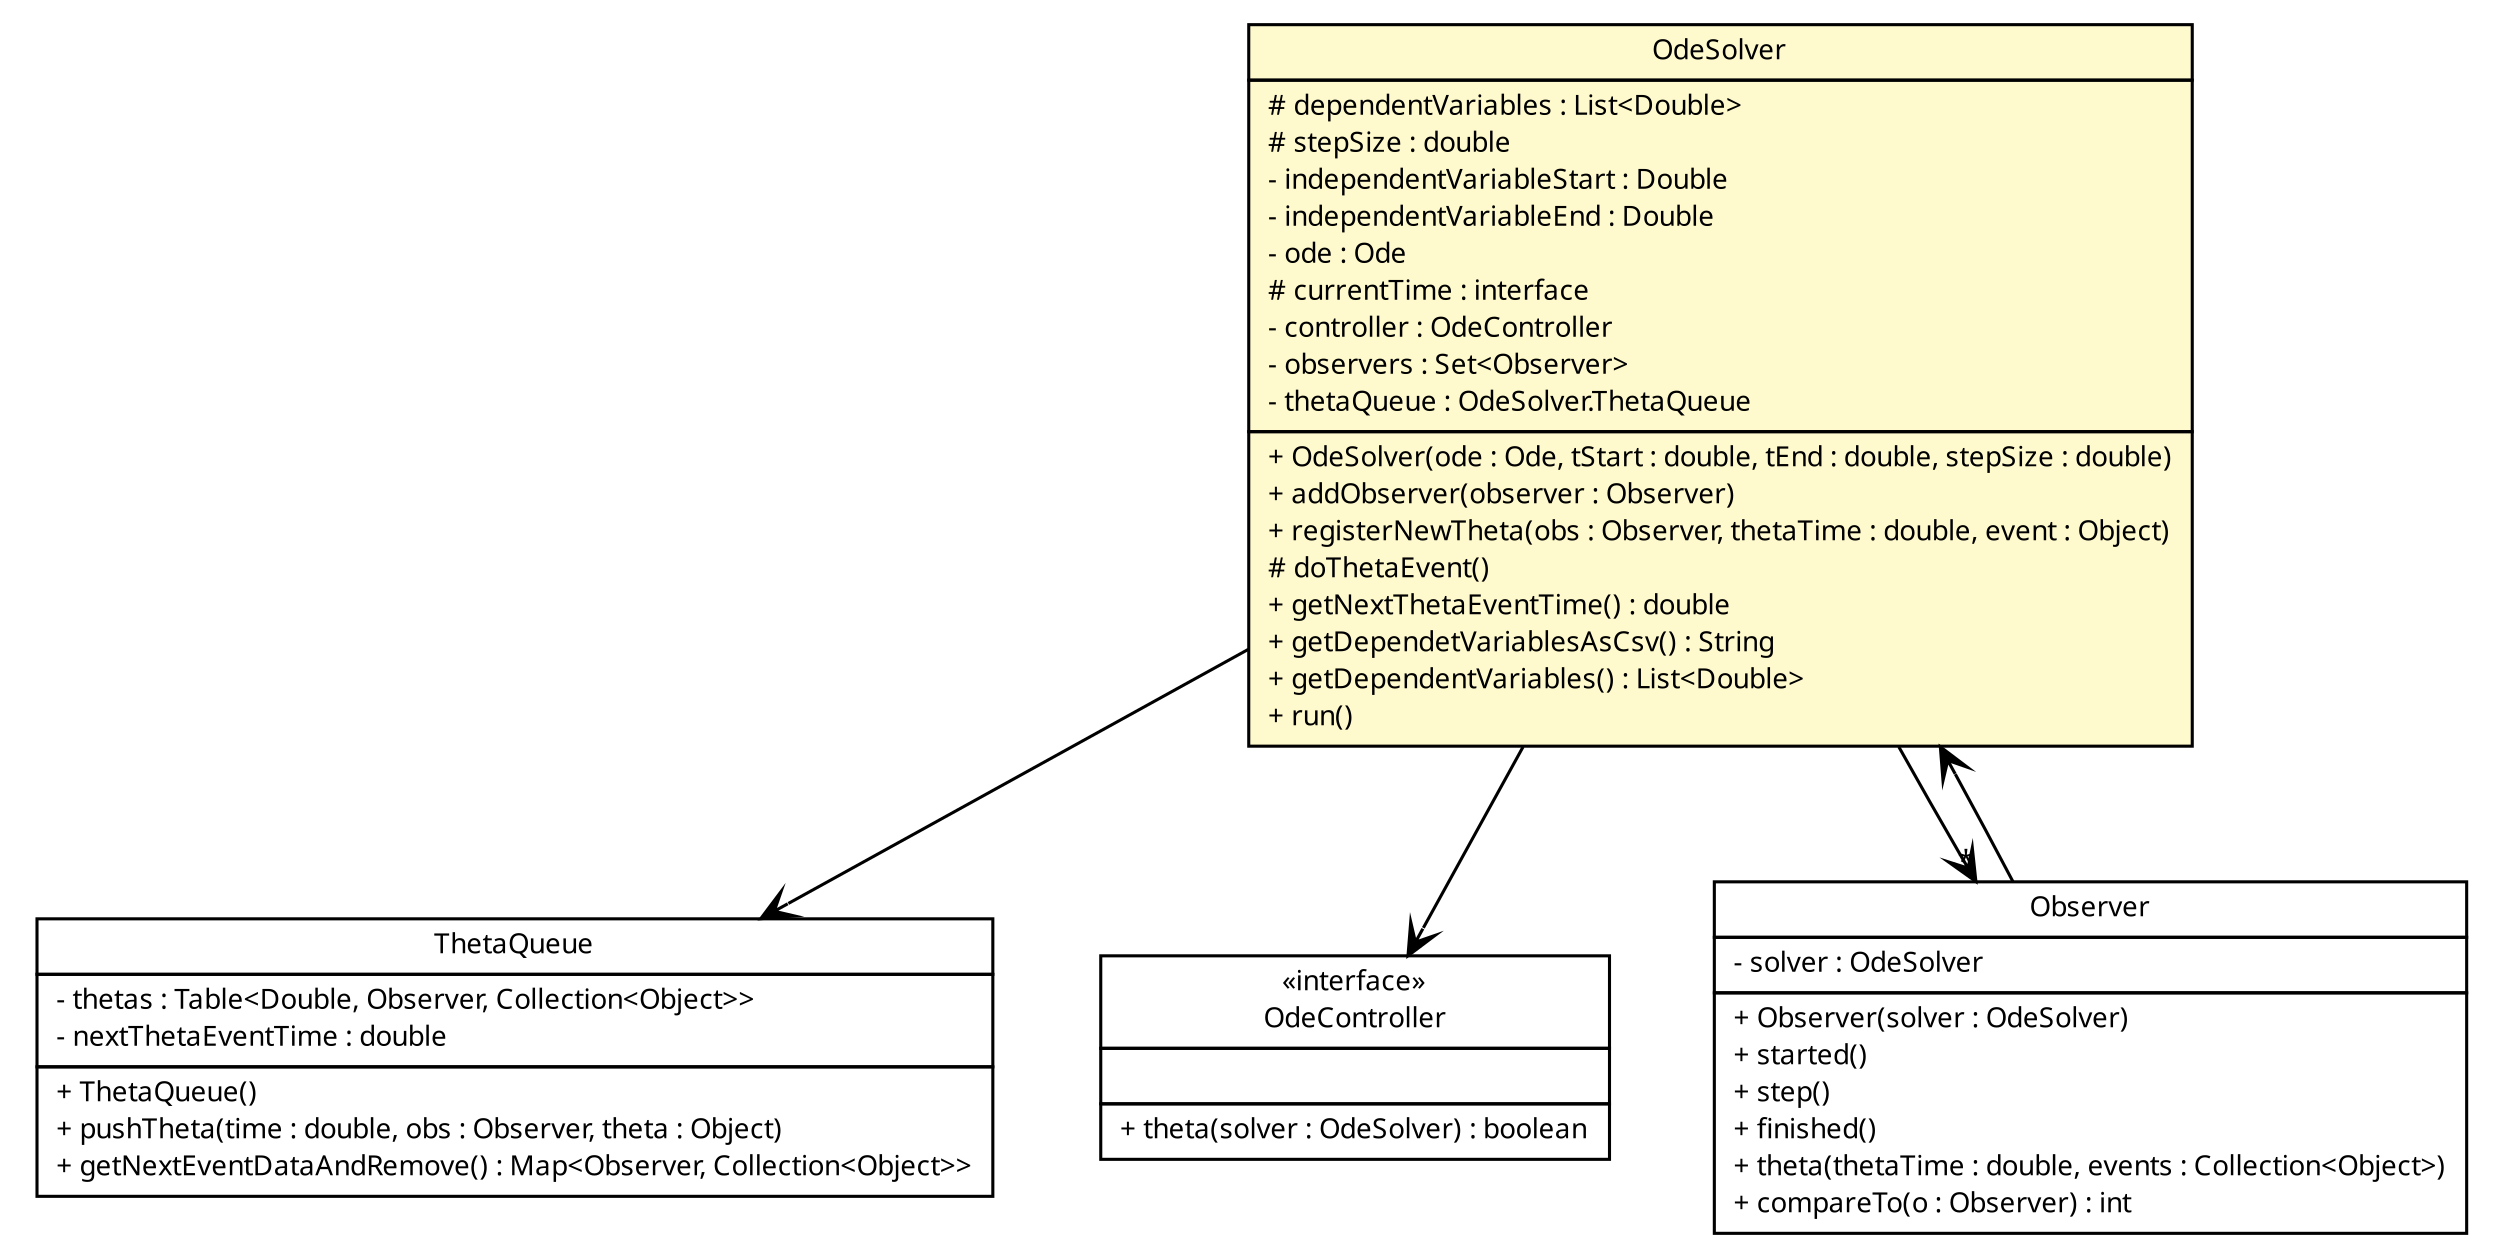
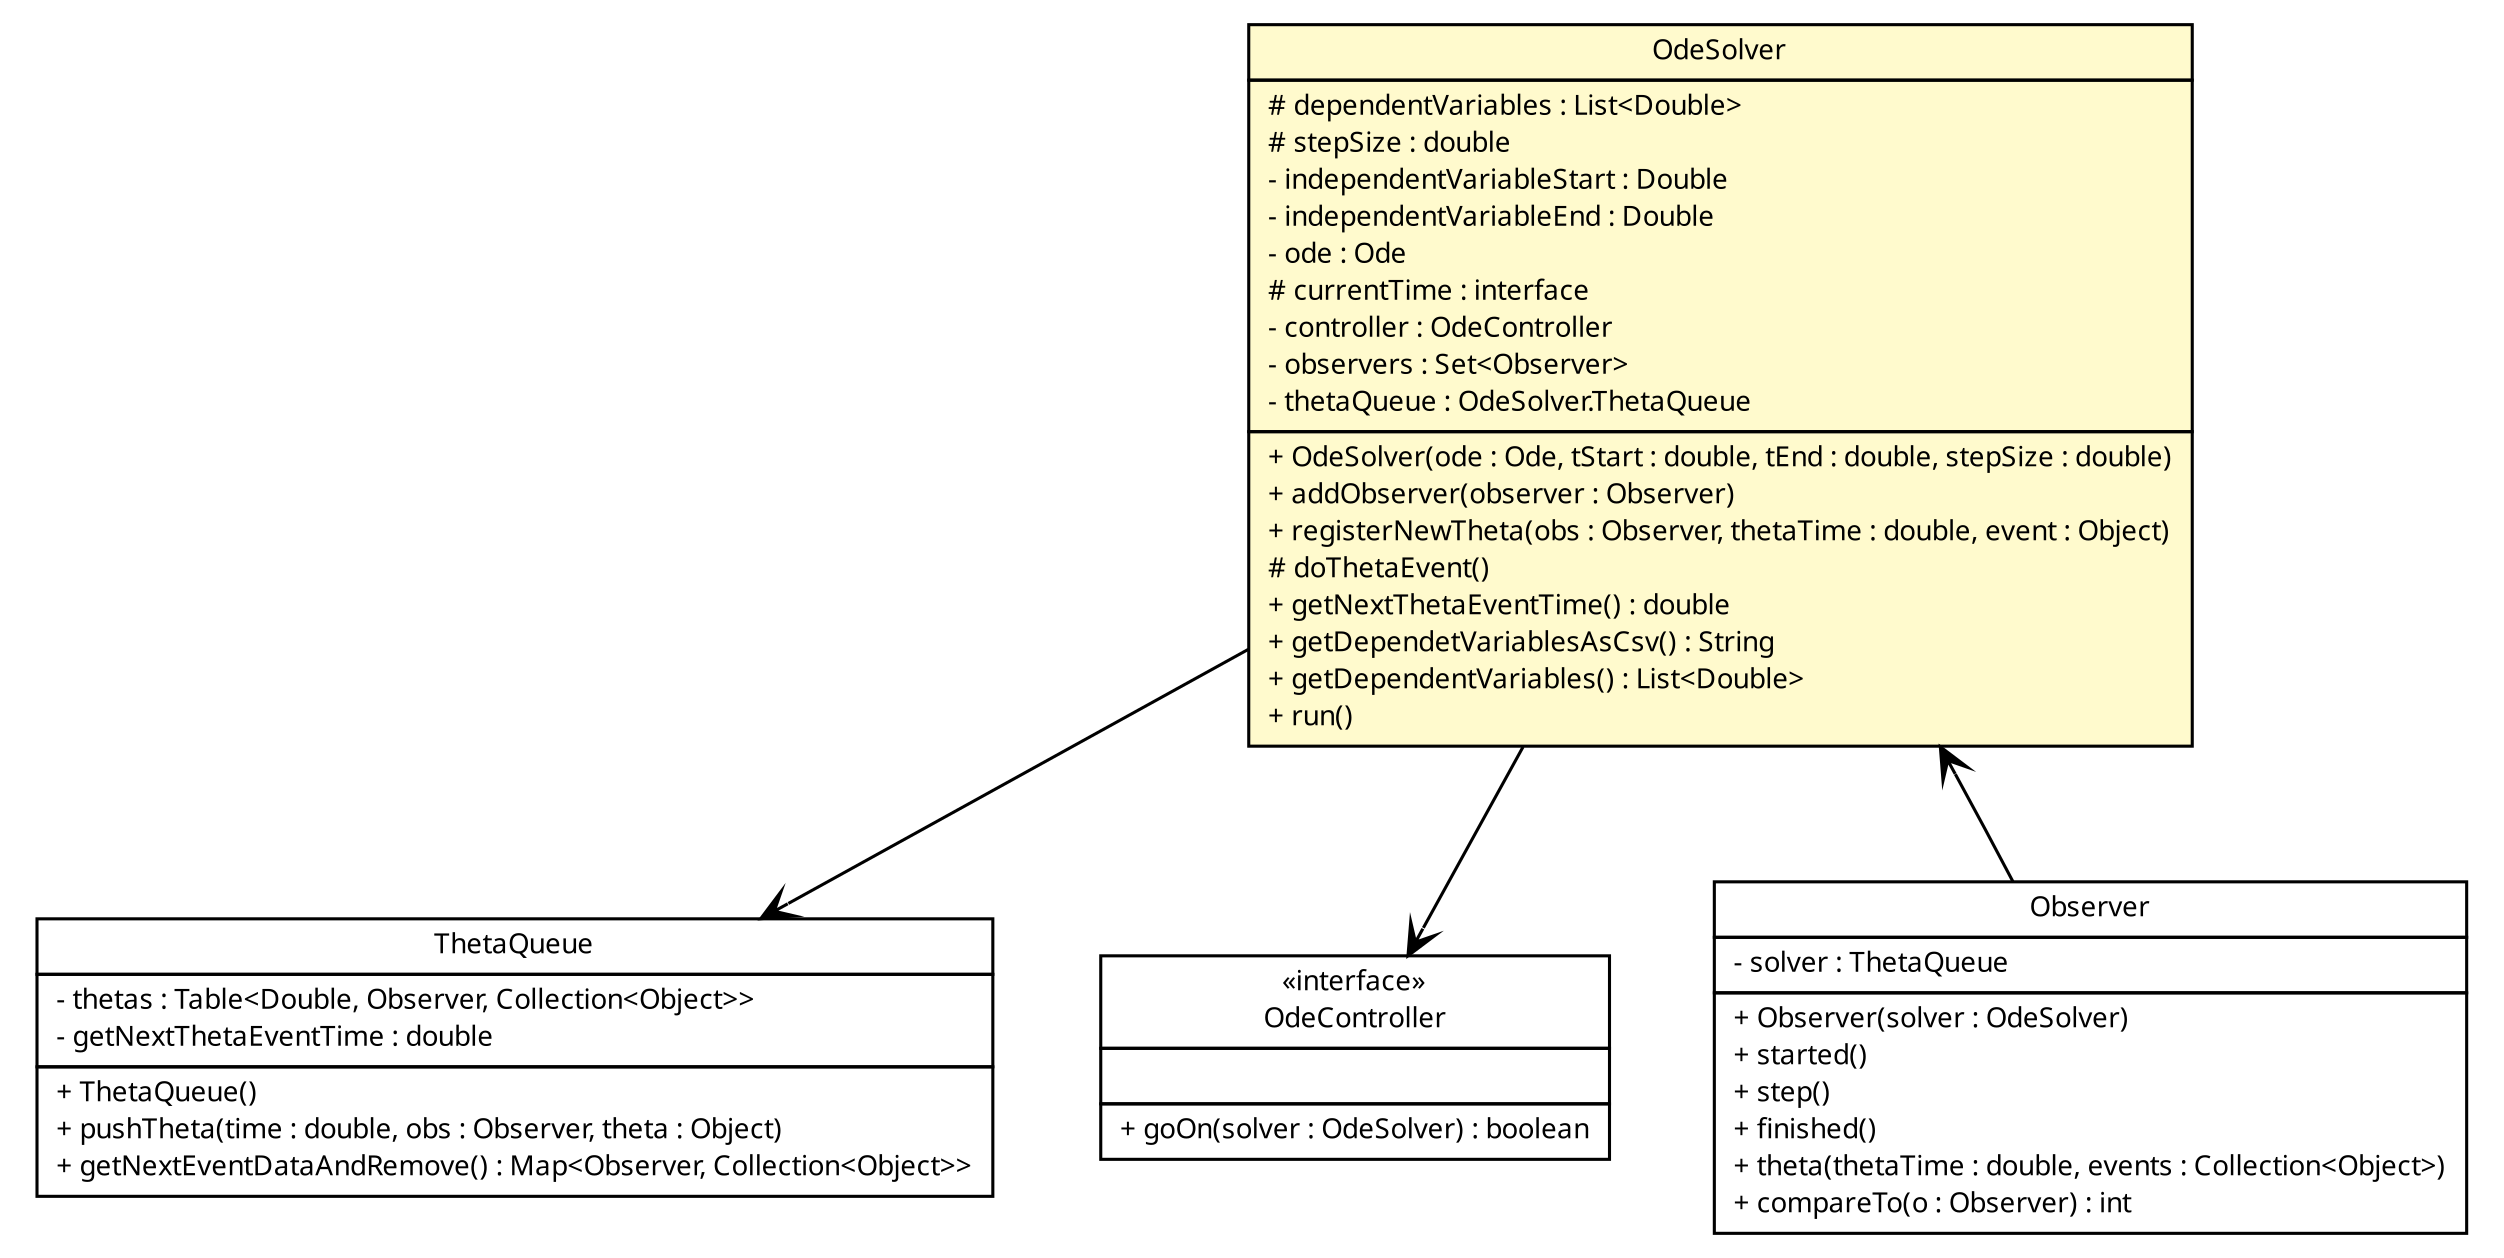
  digraph {
    nodesep=0.25
    ranksep=0.5
    node [fontcolor=black fontname="Trebuchet MS" fontsize=9.0 shape=plaintext]
    edge [arrowhead=open color=black fontcolor=black fontname="Trebuchet MS" fontsize=10.0 headport=p labelfontname="Trebuchet MS" labelfontsize=10 tailport=p]
    n1 [label=<<table title="broadwick.odesolver.OdeSolver" border="0" cellborder="1" cellspacing="0" cellpadding="2" port="p" bgcolor="lemonChiffon" href="./OdeSolver.html"> 		<tr><td><table border="0" cellspacing="0" cellpadding="1"> <tr><td align="center" balign="center"><font face="Trebuchet MS"> OdeSolver </font></td></tr> 		</table></td></tr> 		<tr><td><table border="0" cellspacing="0" cellpadding="1"> <tr><td align="left" balign="left"> # dependentVariables : List&lt;Double&gt; </td></tr> <tr><td align="left" balign="left"> # stepSize : double </td></tr> <tr><td align="left" balign="left"> - independentVariableStart : Double </td></tr> <tr><td align="left" balign="left"> - independentVariableEnd : Double </td></tr> <tr><td align="left" balign="left"> - ode : Ode </td></tr> <tr><td align="left" balign="left"> # currentTime : interface </td></tr> <tr><td align="left" balign="left"> - controller : OdeController </td></tr> <tr><td align="left" balign="left"> - observers : Set&lt;Observer&gt; </td></tr> <tr><td align="left" balign="left"> - thetaQueue : OdeSolver.ThetaQueue </td></tr> 		</table></td></tr> 		<tr><td><table border="0" cellspacing="0" cellpadding="1"> <tr><td align="left" balign="left"> + OdeSolver(ode : Ode, tStart : double, tEnd : double, stepSize : double) </td></tr> <tr><td align="left" balign="left"> + addObserver(observer : Observer) </td></tr> <tr><td align="left" balign="left"> + registerNewTheta(obs : Observer, thetaTime : double, event : Object) </td></tr> <tr><td align="left" balign="left"> # doThetaEvent() </td></tr> <tr><td align="left" balign="left"> + getNextThetaEventTime() : double </td></tr> <tr><td align="left" balign="left"> + getDependetVariablesAsCsv() : String </td></tr> <tr><td align="left" balign="left"> + getDependentVariables() : List&lt;Double&gt; </td></tr> <tr><td align="left" balign="left"><font face="Trebuchet MS" point-size="9.0"> + run() </font></td></tr> 		</table></td></tr> 		</table>>]
-   n2 [label=<<table title="broadwick.odesolver.OdeSolver.ThetaQueue" border="0" cellborder="1" cellspacing="0" cellpadding="2" port="p" href="./OdeSolver.ThetaQueue.html"> 		<tr><td><table border="0" cellspacing="0" cellpadding="1"> <tr><td align="center" balign="center"><font face="Trebuchet MS"> ThetaQueue </font></td></tr> 		</table></td></tr> 		<tr><td><table border="0" cellspacing="0" cellpadding="1"> <tr><td align="left" balign="left"> - thetas : Table&lt;Double, Observer, Collection&lt;Object&gt;&gt; </td></tr> <tr><td align="left" balign="left"> - nextThetaEventTime : double </td></tr> 		</table></td></tr> 		<tr><td><table border="0" cellspacing="0" cellpadding="1"> <tr><td align="left" balign="left"> + ThetaQueue() </td></tr> <tr><td align="left" balign="left"> + pushTheta(time : double, obs : Observer, theta : Object) </td></tr> <tr><td align="left" balign="left"> + getNextEventDataAndRemove() : Map&lt;Observer, Collection&lt;Object&gt;&gt; </td></tr> 		</table></td></tr> 		</table>>]
-   n3 [label=<<table title="broadwick.odesolver.OdeController" border="0" cellborder="1" cellspacing="0" cellpadding="2" port="p" href="./OdeController.html"> 		<tr><td><table border="0" cellspacing="0" cellpadding="1"> <tr><td align="center" balign="center"> &#171;interface&#187; </td></tr> <tr><td align="center" balign="center"><font face="Trebuchet MS"> OdeController </font></td></tr> 		</table></td></tr> 		<tr><td><table border="0" cellspacing="0" cellpadding="1"> <tr><td align="left" balign="left">  </td></tr> 		</table></td></tr> 		<tr><td><table border="0" cellspacing="0" cellpadding="1"> <tr><td align="left" balign="left"><font face="Trebuchet MS" point-size="9.0"> + theta(solver : OdeSolver) : boolean </font></td></tr> 		</table></td></tr> 		</table>>]
-   n4 [label=<<table title="broadwick.odesolver.Observer" border="0" cellborder="1" cellspacing="0" cellpadding="2" port="p" href="./Observer.html"> 		<tr><td><table border="0" cellspacing="0" cellpadding="1"> <tr><td align="center" balign="center"><font face="Trebuchet MS"> Observer </font></td></tr> 		</table></td></tr> 		<tr><td><table border="0" cellspacing="0" cellpadding="1"> <tr><td align="left" balign="left"> - solver : OdeSolver </td></tr> 		</table></td></tr> 		<tr><td><table border="0" cellspacing="0" cellpadding="1"> <tr><td align="left" balign="left"> + Observer(solver : OdeSolver) </td></tr> <tr><td align="left" balign="left"><font face="Trebuchet MS" point-size="9.0"> + started() </font></td></tr> <tr><td align="left" balign="left"><font face="Trebuchet MS" point-size="9.0"> + step() </font></td></tr> <tr><td align="left" balign="left"><font face="Trebuchet MS" point-size="9.0"> + finished() </font></td></tr> <tr><td align="left" balign="left"><font face="Trebuchet MS" point-size="9.0"> + theta(thetaTime : double, events : Collection&lt;Object&gt;) </font></td></tr> <tr><td align="left" balign="left"> + compareTo(o : Observer) : int </td></tr> 		</table></td></tr> 		</table>>]
+   n2 [label=<<table title="broadwick.odesolver.OdeSolver.ThetaQueue" border="0" cellborder="1" cellspacing="0" cellpadding="2" port="p" href="./OdeSolver.ThetaQueue.html"> 		<tr><td><table border="0" cellspacing="0" cellpadding="1"> <tr><td align="center" balign="center"><font face="Trebuchet MS"> ThetaQueue </font></td></tr> 		</table></td></tr> 		<tr><td><table border="0" cellspacing="0" cellpadding="1"> <tr><td align="left" balign="left"> - thetas : Table&lt;Double, Observer, Collection&lt;Object&gt;&gt; </td></tr> <tr><td align="left" balign="left"> - getNextThetaEventTime : double </td></tr> 		</table></td></tr> 		<tr><td><table border="0" cellspacing="0" cellpadding="1"> <tr><td align="left" balign="left"> + ThetaQueue() </td></tr> <tr><td align="left" balign="left"> + pushTheta(time : double, obs : Observer, theta : Object) </td></tr> <tr><td align="left" balign="left"> + getNextEventDataAndRemove() : Map&lt;Observer, Collection&lt;Object&gt;&gt; </td></tr> 		</table></td></tr> 		</table>>]
+   n3 [label=<<table title="broadwick.odesolver.OdeController" border="0" cellborder="1" cellspacing="0" cellpadding="2" port="p" href="./OdeController.html"> 		<tr><td><table border="0" cellspacing="0" cellpadding="1"> <tr><td align="center" balign="center"> &#171;interface&#187; </td></tr> <tr><td align="center" balign="center"><font face="Trebuchet MS"> OdeController </font></td></tr> 		</table></td></tr> 		<tr><td><table border="0" cellspacing="0" cellpadding="1"> <tr><td align="left" balign="left">  </td></tr> 		</table></td></tr> 		<tr><td><table border="0" cellspacing="0" cellpadding="1"> <tr><td align="left" balign="left"><font face="Trebuchet MS" point-size="9.0"> + goOn(solver : OdeSolver) : boolean </font></td></tr> 		</table></td></tr> 		</table>>]
+   n4 [label=<<table title="broadwick.odesolver.Observer" border="0" cellborder="1" cellspacing="0" cellpadding="2" port="p" href="./Observer.html"> 		<tr><td><table border="0" cellspacing="0" cellpadding="1"> <tr><td align="center" balign="center"><font face="Trebuchet MS"> Observer </font></td></tr> 		</table></td></tr> 		<tr><td><table border="0" cellspacing="0" cellpadding="1"> <tr><td align="left" balign="left"> - solver : ThetaQueue </td></tr> 		</table></td></tr> 		<tr><td><table border="0" cellspacing="0" cellpadding="1"> <tr><td align="left" balign="left"> + Observer(solver : OdeSolver) </td></tr> <tr><td align="left" balign="left"><font face="Trebuchet MS" point-size="9.0"> + started() </font></td></tr> <tr><td align="left" balign="left"><font face="Trebuchet MS" point-size="9.0"> + step() </font></td></tr> <tr><td align="left" balign="left"><font face="Trebuchet MS" point-size="9.0"> + finished() </font></td></tr> <tr><td align="left" balign="left"><font face="Trebuchet MS" point-size="9.0"> + theta(thetaTime : double, events : Collection&lt;Object&gt;) </font></td></tr> <tr><td align="left" balign="left"> + compareTo(o : Observer) : int </td></tr> 		</table></td></tr> 		</table>>]
    n1 -> n2
    n1 -> n3
-   n1 -> n4 [headlabel="*"]
    n4 -> n1
  }
